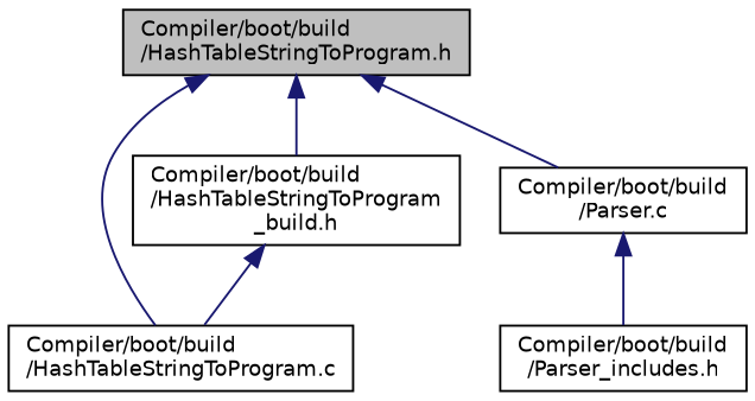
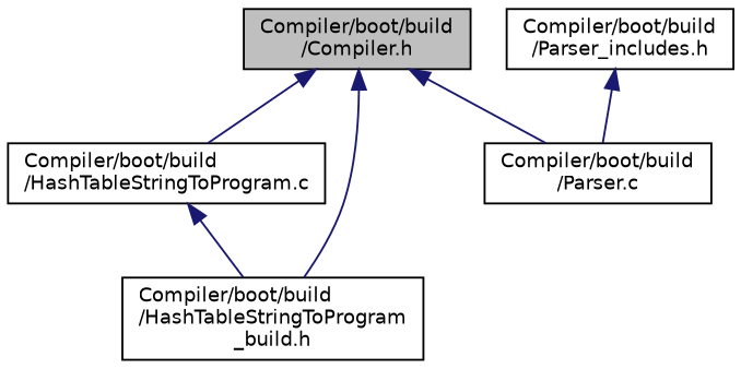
  digraph {
    node [color=black fillcolor=white fontname=Helvetica fontsize=10 shape=record style=filled]
    edge [color=midnightblue dir=back fontname=Helvetica fontsize=10 labelfontname=Helvetica labelfontsize=10 style=solid]
-   n1 [fillcolor=grey75 fontcolor=black height=0.2 label="Compiler/boot/build\l/HashTableStringToProgram.h" width=0.4]
+   n1 [fillcolor=grey75 fontcolor=black height=0.2 label="Compiler/boot/build\l/Compiler.h" width=0.4]
    n2 [height=0.2 label="Compiler/boot/build\l/HashTableStringToProgram.c" width=0.4]
    n3 [height=0.2 label="Compiler/boot/build\l/HashTableStringToProgram\l_build.h" width=0.4]
    n4 [height=0.2 label="Compiler/boot/build\l/Parser.c" width=0.4]
    n5 [height=0.2 label="Compiler/boot/build\l/Parser_includes.h" width=0.4]
    n1 -> n2
    n1 -> n3
    n1 -> n4
-   n3 -> n2
-   n4 -> n5
+   n2 -> n3
+   n5 -> n4
  }
